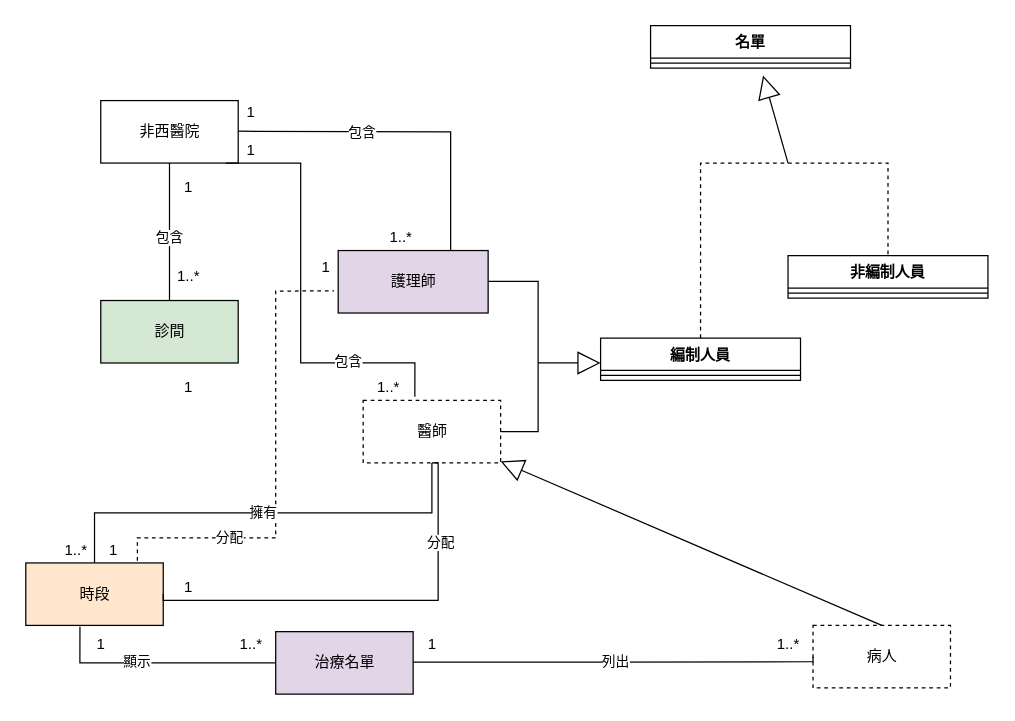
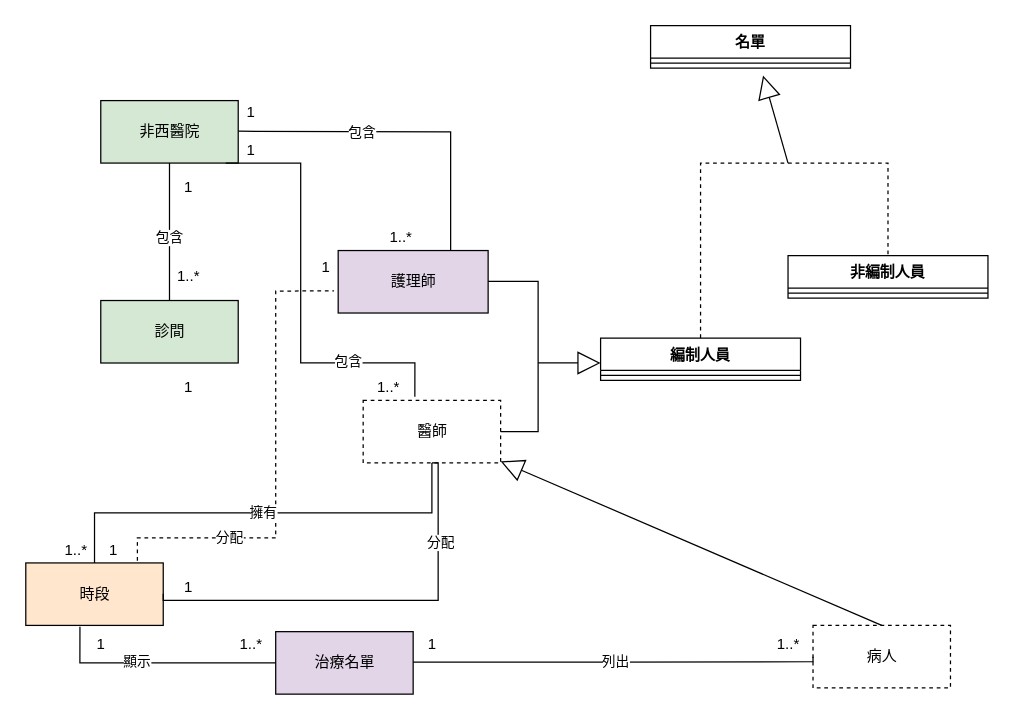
  <mxCell id="0" />
  <mxCell id="1" parent="0" />
- <mxCell id="2" value="非西醫院" style="html=1;" vertex="1" parent="1"><mxGeometry x="80" y="80" width="110" height="50" as="geometry" /></mxCell>
+ <mxCell id="2" value="非西醫院" style="html=1;fillColor=#d5e8d4;" vertex="1" parent="1"><mxGeometry x="80" y="80" width="110" height="50" as="geometry" /></mxCell>
  <mxCell id="3" value="包含" style="endArrow=none;html=1;edgeStyle=orthogonalEdgeStyle;rounded=0;exitX=0.5;exitY=1;exitDx=0;exitDy=0;" edge="1" parent="1" source="2"><mxGeometry relative="1" as="geometry"><mxPoint x="380" y="270" as="sourcePoint" /><mxPoint x="135" y="250" as="targetPoint" /><Array as="points"><mxPoint x="135" y="190" /><mxPoint x="135" y="190" /></Array></mxGeometry></mxCell>
  <mxCell id="4" value="診間" style="html=1;fillColor=#d5e8d4;" vertex="1" parent="1"><mxGeometry x="80" y="240" width="110" height="50" as="geometry" /></mxCell>
  <mxCell id="5" value="時段" style="html=1;fillColor=#ffe6cc;" vertex="1" parent="1"><mxGeometry x="20" y="450" width="110" height="50" as="geometry" /></mxCell>
  <mxCell id="6" value="治療名單" style="html=1;fillColor=#e1d5e7;" vertex="1" parent="1"><mxGeometry x="220" y="505" width="110" height="50" as="geometry" /></mxCell>
  <mxCell id="7" value="醫師" style="html=1;dashed=1;" vertex="1" parent="1"><mxGeometry x="290" y="320" width="110" height="50" as="geometry" /></mxCell>
  <mxCell id="8" value="護理師" style="html=1;fillColor=#e1d5e7;" vertex="1" parent="1"><mxGeometry x="270" y="200" width="120" height="50" as="geometry" /></mxCell>
  <mxCell id="9" value="名單" style="swimlane;fontStyle=1;align=center;verticalAlign=top;childLayout=stackLayout;horizontal=1;startSize=26;horizontalStack=0;resizeParent=1;resizeParentMax=0;resizeLast=0;collapsible=1;marginBottom=0;" vertex="1" parent="1"><mxGeometry x="520" y="20" width="160" height="34" as="geometry" /></mxCell>
  <mxCell id="10" value="" style="line;strokeWidth=1;fillColor=none;align=left;verticalAlign=middle;spacingTop=-1;spacingLeft=3;spacingRight=3;rotatable=0;labelPosition=right;points=[];portConstraint=eastwest;" vertex="1" parent="9"><mxGeometry y="26" width="160" height="8" as="geometry" /></mxCell>
  <mxCell id="11" value="編制人員" style="swimlane;fontStyle=1;align=center;verticalAlign=top;childLayout=stackLayout;horizontal=1;startSize=26;horizontalStack=0;resizeParent=1;resizeParentMax=0;resizeLast=0;collapsible=1;marginBottom=0;" vertex="1" parent="1"><mxGeometry x="480" y="270" width="160" height="34" as="geometry" /></mxCell>
  <mxCell id="12" value="" style="line;strokeWidth=1;fillColor=none;align=left;verticalAlign=middle;spacingTop=-1;spacingLeft=3;spacingRight=3;rotatable=0;labelPosition=right;points=[];portConstraint=eastwest;" vertex="1" parent="11"><mxGeometry y="26" width="160" height="8" as="geometry" /></mxCell>
  <mxCell id="13" value="非編制人員" style="swimlane;fontStyle=1;align=center;verticalAlign=top;childLayout=stackLayout;horizontal=1;startSize=26;horizontalStack=0;resizeParent=1;resizeParentMax=0;resizeLast=0;collapsible=1;marginBottom=0;" vertex="1" parent="1"><mxGeometry x="630" y="204" width="160" height="34" as="geometry" /></mxCell>
  <mxCell id="14" value="" style="line;strokeWidth=1;fillColor=none;align=left;verticalAlign=middle;spacingTop=-1;spacingLeft=3;spacingRight=3;rotatable=0;labelPosition=right;points=[];portConstraint=eastwest;" vertex="1" parent="13"><mxGeometry y="26" width="160" height="8" as="geometry" /></mxCell>
  <mxCell id="15" value="病人" style="html=1;dashed=1;" vertex="1" parent="1"><mxGeometry x="650" y="500" width="110" height="50" as="geometry" /></mxCell>
  <mxCell id="16" value="" style="endArrow=none;html=1;edgeStyle=orthogonalEdgeStyle;rounded=0;entryX=0.75;entryY=0;entryDx=0;entryDy=0;" edge="1" parent="1" target="8"><mxGeometry relative="1" as="geometry"><mxPoint x="190" y="104.52" as="sourcePoint" /><mxPoint x="350" y="104.52" as="targetPoint" /></mxGeometry></mxCell>
  <mxCell id="17" value="包含" style="edgeLabel;html=1;align=center;verticalAlign=middle;resizable=0;points=[];" vertex="1" connectable="0" parent="16"><mxGeometry x="-0.253" y="-1" relative="1" as="geometry"><mxPoint as="offset" /></mxGeometry></mxCell>
  <mxCell id="18" value="" style="endArrow=none;html=1;edgeStyle=orthogonalEdgeStyle;rounded=0;entryX=-0.028;entryY=0.647;entryDx=0;entryDy=0;entryPerimeter=0;exitX=0.812;exitY=-0.033;exitDx=0;exitDy=0;exitPerimeter=0;dashed=1;" edge="1" parent="1" source="5" target="8"><mxGeometry relative="1" as="geometry"><mxPoint x="110" y="430" as="sourcePoint" /><mxPoint x="220" y="230" as="targetPoint" /><Array as="points"><mxPoint x="109" y="430" /><mxPoint x="220" y="430" /><mxPoint x="220" y="232" /></Array></mxGeometry></mxCell>
  <mxCell id="19" value="分配" style="edgeLabel;html=1;align=center;verticalAlign=middle;resizable=0;points=[];" vertex="1" connectable="0" parent="18"><mxGeometry x="-0.508" y="1" relative="1" as="geometry"><mxPoint as="offset" /></mxGeometry></mxCell>
  <mxCell id="20" value="" style="endArrow=none;html=1;edgeStyle=orthogonalEdgeStyle;rounded=0;entryX=0.5;entryY=1;entryDx=0;entryDy=0;" edge="1" parent="1" target="7"><mxGeometry relative="1" as="geometry"><mxPoint x="130" y="474.67" as="sourcePoint" /><mxPoint x="350" y="470" as="targetPoint" /><Array as="points"><mxPoint x="130" y="480" /><mxPoint x="350" y="480" /><mxPoint x="350" y="370" /></Array></mxGeometry></mxCell>
  <mxCell id="21" value="分配" style="edgeLabel;html=1;align=center;verticalAlign=middle;resizable=0;points=[];" vertex="1" connectable="0" parent="20"><mxGeometry x="0.597" y="-1" relative="1" as="geometry"><mxPoint as="offset" /></mxGeometry></mxCell>
  <mxCell id="22" value="" style="endArrow=none;html=1;edgeStyle=orthogonalEdgeStyle;rounded=0;entryX=0.376;entryY=-0.06;entryDx=0;entryDy=0;entryPerimeter=0;" edge="1" parent="1" target="7"><mxGeometry relative="1" as="geometry"><mxPoint x="180" y="130" as="sourcePoint" /><mxPoint x="330" y="300" as="targetPoint" /><Array as="points"><mxPoint x="240" y="130" /><mxPoint x="240" y="290" /><mxPoint x="331" y="290" /></Array></mxGeometry></mxCell>
  <mxCell id="23" value="包含" style="edgeLabel;html=1;align=center;verticalAlign=middle;resizable=0;points=[];" vertex="1" connectable="0" parent="22"><mxGeometry x="0.521" y="2" relative="1" as="geometry"><mxPoint as="offset" /></mxGeometry></mxCell>
  <mxCell id="24" value="擁有" style="endArrow=none;html=1;edgeStyle=orthogonalEdgeStyle;rounded=0;exitX=0.5;exitY=0;exitDx=0;exitDy=0;" edge="1" parent="1" source="5" target="7"><mxGeometry relative="1" as="geometry"><mxPoint x="50" y="370" as="sourcePoint" /><mxPoint x="130" y="330" as="targetPoint" /></mxGeometry></mxCell>
  <mxCell id="25" value="" style="endArrow=none;html=1;edgeStyle=orthogonalEdgeStyle;rounded=0;exitX=0.394;exitY=1.02;exitDx=0;exitDy=0;exitPerimeter=0;" edge="1" parent="1" source="5"><mxGeometry relative="1" as="geometry"><mxPoint x="60" y="530" as="sourcePoint" /><mxPoint x="220" y="530" as="targetPoint" /><Array as="points"><mxPoint x="63" y="530" /></Array></mxGeometry></mxCell>
  <mxCell id="26" value="顯示" style="edgeLabel;html=1;align=center;verticalAlign=middle;resizable=0;points=[];" vertex="1" connectable="0" parent="25"><mxGeometry x="-0.206" y="2" relative="1" as="geometry"><mxPoint as="offset" /></mxGeometry></mxCell>
  <mxCell id="27" value="列出" style="endArrow=none;html=1;edgeStyle=orthogonalEdgeStyle;rounded=0;entryX=0;entryY=0.5;entryDx=0;entryDy=0;" edge="1" parent="1" target="15"><mxGeometry relative="1" as="geometry"><mxPoint x="330" y="529.41" as="sourcePoint" /><mxPoint x="490" y="529.41" as="targetPoint" /><Array as="points"><mxPoint x="490" y="529" /><mxPoint x="650" y="529" /></Array></mxGeometry></mxCell>
  <mxCell id="28" value="" style="endArrow=block;endSize=16;endFill=0;html=1;rounded=0;exitX=0.5;exitY=0;exitDx=0;exitDy=0;" edge="1" parent="1" source="15" target="7"><mxGeometry width="160" relative="1" as="geometry"><mxPoint x="600" y="529.58" as="sourcePoint" /><mxPoint x="720" y="530" as="targetPoint" /></mxGeometry></mxCell>
  <mxCell id="29" value="" style="endArrow=none;html=1;edgeStyle=orthogonalEdgeStyle;rounded=0;entryX=1;entryY=0.5;entryDx=0;entryDy=0;" edge="1" parent="1" target="7"><mxGeometry relative="1" as="geometry"><mxPoint x="390" y="224.58" as="sourcePoint" /><mxPoint x="430" y="350" as="targetPoint" /><Array as="points"><mxPoint x="430" y="225" /><mxPoint x="430" y="345" /></Array></mxGeometry></mxCell>
  <mxCell id="30" value="" style="endArrow=block;endSize=16;endFill=0;html=1;rounded=0;" edge="1" parent="1"><mxGeometry width="160" relative="1" as="geometry"><mxPoint x="430" y="290" as="sourcePoint" /><mxPoint x="480" y="290" as="targetPoint" /></mxGeometry></mxCell>
  <mxCell id="31" value="" style="endArrow=none;html=1;edgeStyle=orthogonalEdgeStyle;rounded=0;exitX=0.5;exitY=0;exitDx=0;exitDy=0;dashed=1;" edge="1" parent="1" source="11" target="13"><mxGeometry relative="1" as="geometry"><mxPoint x="560" y="150" as="sourcePoint" /><mxPoint x="730" y="150" as="targetPoint" /><Array as="points"><mxPoint x="560" y="130" /><mxPoint x="710" y="130" /></Array></mxGeometry></mxCell>
  <mxCell id="32" value="" style="endArrow=block;endSize=16;endFill=0;html=1;rounded=0;" edge="1" parent="1"><mxGeometry width="160" relative="1" as="geometry"><mxPoint x="630" y="130" as="sourcePoint" /><mxPoint x="610" y="60" as="targetPoint" /></mxGeometry></mxCell>
  <mxCell id="33" value="1" style="text;html=1;align=center;verticalAlign=middle;resizable=0;points=[];autosize=1;strokeColor=none;fillColor=none;" vertex="1" parent="1"><mxGeometry x="190" y="80" width="20" height="20" as="geometry" /></mxCell>
  <mxCell id="34" value="1" style="text;html=1;align=center;verticalAlign=middle;resizable=0;points=[];autosize=1;strokeColor=none;fillColor=none;" vertex="1" parent="1"><mxGeometry x="190" y="110" width="20" height="20" as="geometry" /></mxCell>
  <mxCell id="35" value="1" style="text;html=1;align=center;verticalAlign=middle;resizable=0;points=[];autosize=1;strokeColor=none;fillColor=none;" vertex="1" parent="1"><mxGeometry x="140" y="140" width="20" height="20" as="geometry" /></mxCell>
  <mxCell id="36" value="1..*" style="text;html=1;align=center;verticalAlign=middle;resizable=0;points=[];autosize=1;strokeColor=none;fillColor=none;" vertex="1" parent="1"><mxGeometry x="135" y="211" width="30" height="20" as="geometry" /></mxCell>
  <mxCell id="37" value="1" style="text;html=1;align=center;verticalAlign=middle;resizable=0;points=[];autosize=1;strokeColor=none;fillColor=none;" vertex="1" parent="1"><mxGeometry x="140" y="300" width="20" height="20" as="geometry" /></mxCell>
  <mxCell id="38" value="1" style="text;html=1;align=center;verticalAlign=middle;resizable=0;points=[];autosize=1;strokeColor=none;fillColor=none;" vertex="1" parent="1"><mxGeometry x="80" y="430" width="20" height="20" as="geometry" /></mxCell>
  <mxCell id="39" value="1..*" style="text;html=1;align=center;verticalAlign=middle;resizable=0;points=[];autosize=1;strokeColor=none;fillColor=none;" vertex="1" parent="1"><mxGeometry x="45" y="430" width="30" height="20" as="geometry" /></mxCell>
  <mxCell id="40" value="1" style="text;html=1;align=center;verticalAlign=middle;resizable=0;points=[];autosize=1;strokeColor=none;fillColor=none;" vertex="1" parent="1"><mxGeometry x="140" y="460" width="20" height="20" as="geometry" /></mxCell>
  <mxCell id="41" value="1" style="text;html=1;align=center;verticalAlign=middle;resizable=0;points=[];autosize=1;strokeColor=none;fillColor=none;" vertex="1" parent="1"><mxGeometry x="70" y="505" width="20" height="20" as="geometry" /></mxCell>
  <mxCell id="42" value="1" style="text;html=1;align=center;verticalAlign=middle;resizable=0;points=[];autosize=1;strokeColor=none;fillColor=none;" vertex="1" parent="1"><mxGeometry x="335" y="505" width="20" height="20" as="geometry" /></mxCell>
  <mxCell id="43" value="1..*" style="text;html=1;align=center;verticalAlign=middle;resizable=0;points=[];autosize=1;strokeColor=none;fillColor=none;" vertex="1" parent="1"><mxGeometry x="185" y="505" width="30" height="20" as="geometry" /></mxCell>
  <mxCell id="44" value="1..*" style="text;html=1;align=center;verticalAlign=middle;resizable=0;points=[];autosize=1;strokeColor=none;fillColor=none;" vertex="1" parent="1"><mxGeometry x="615" y="505" width="30" height="20" as="geometry" /></mxCell>
  <mxCell id="45" value="1..*" style="text;html=1;align=center;verticalAlign=middle;resizable=0;points=[];autosize=1;strokeColor=none;fillColor=none;" vertex="1" parent="1"><mxGeometry x="295" y="300" width="30" height="20" as="geometry" /></mxCell>
  <mxCell id="46" value="1" style="text;html=1;align=center;verticalAlign=middle;resizable=0;points=[];autosize=1;strokeColor=none;fillColor=none;" vertex="1" parent="1"><mxGeometry x="250" y="204" width="20" height="20" as="geometry" /></mxCell>
  <mxCell id="47" value="1..*" style="text;html=1;align=center;verticalAlign=middle;resizable=0;points=[];autosize=1;strokeColor=none;fillColor=none;" vertex="1" parent="1"><mxGeometry x="305" y="180" width="30" height="20" as="geometry" /></mxCell>
